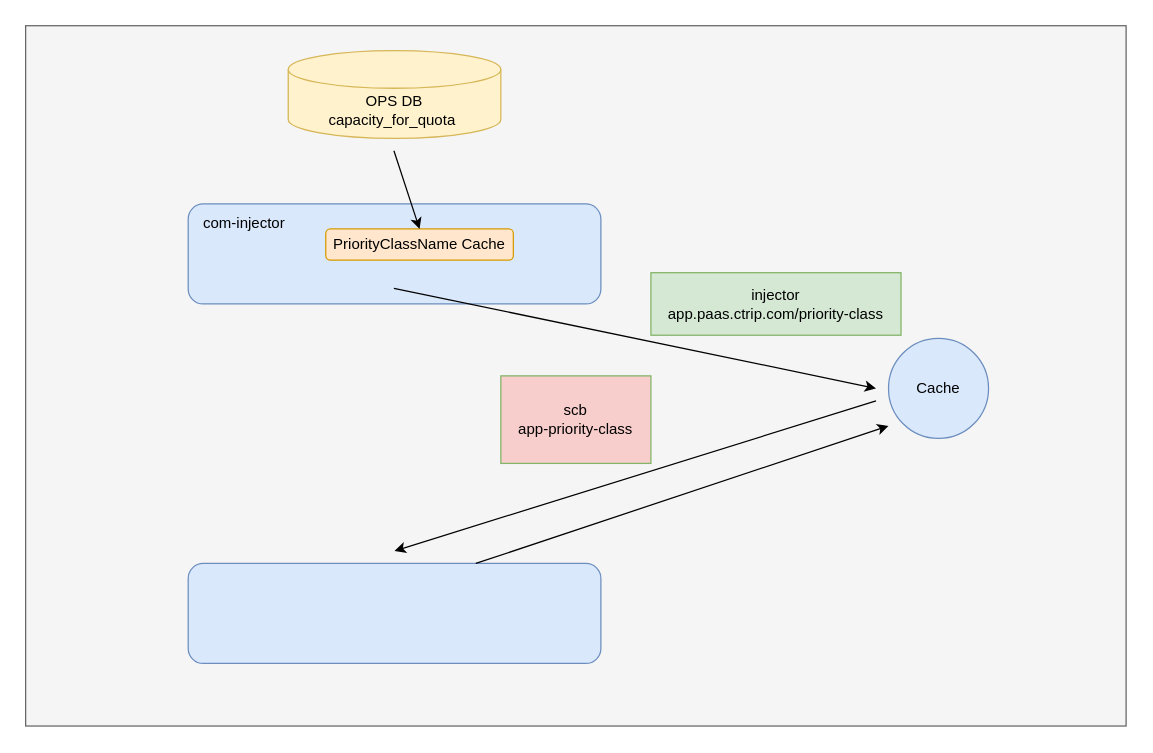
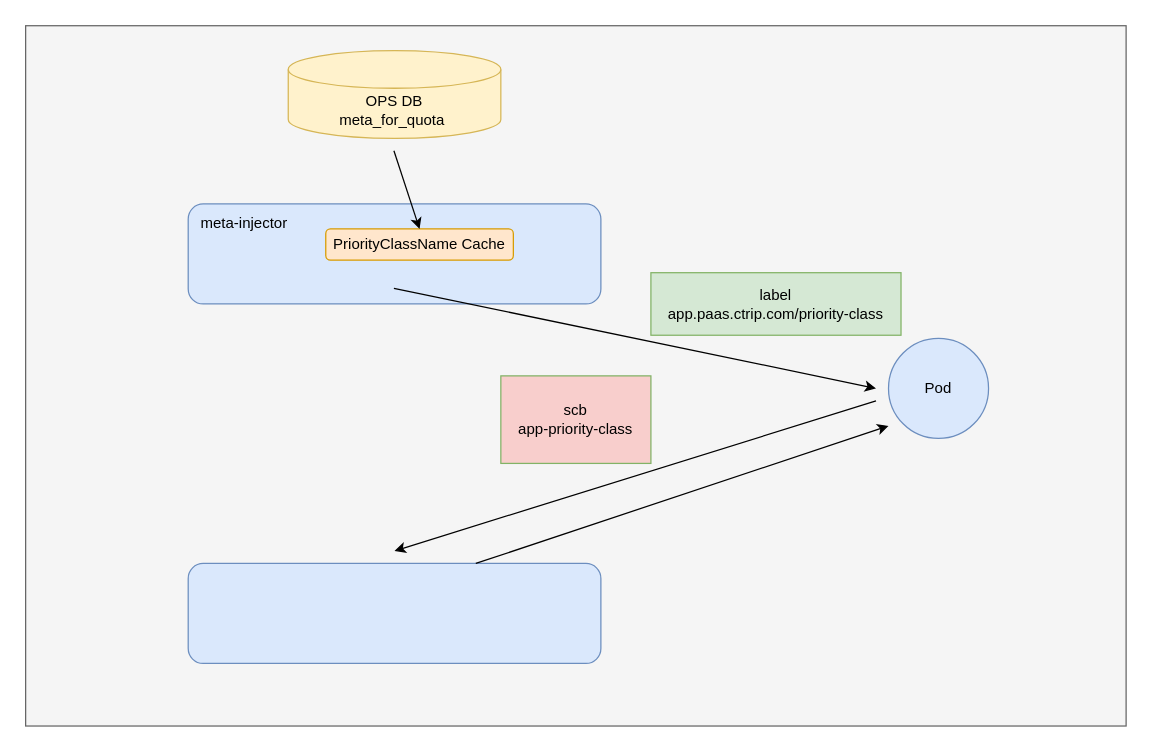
  <mxCell id="0" />
  <mxCell id="1" parent="0" />
  <mxCell id="2" value="" style="rounded=0;whiteSpace=wrap;html=1;fillColor=#f5f5f5;fontColor=#333333;strokeColor=#666666;" vertex="1" parent="1"><mxGeometry x="20" y="20" width="880" height="560" as="geometry" /></mxCell>
  <mxCell id="3" value="" style="group" vertex="1" connectable="0" parent="1"><mxGeometry x="150" y="162.5" width="330" height="80" as="geometry" /></mxCell>
  <mxCell id="4" value="" style="group" vertex="1" connectable="0" parent="3"><mxGeometry width="330" height="80" as="geometry" /></mxCell>
  <mxCell id="5" value="" style="rounded=1;whiteSpace=wrap;html=1;fillColor=#dae8fc;strokeColor=#6c8ebf;align=left;" vertex="1" parent="4"><mxGeometry width="330" height="80" as="geometry" /></mxCell>
- <mxCell id="6" value="com-injector" style="rounded=0;whiteSpace=wrap;html=1;fontColor=#000000;fillColor=none;strokeColor=none;" vertex="1" parent="4"><mxGeometry width="90" height="30" as="geometry" /></mxCell>
- <mxCell id="7" value="OPS DB&lt;br&gt;capacity_for_quota&amp;nbsp;" style="shape=cylinder3;whiteSpace=wrap;html=1;boundedLbl=1;backgroundOutline=1;size=15;fillColor=#fff2cc;strokeColor=#d6b656;" vertex="1" parent="1"><mxGeometry x="230" y="40" width="170" height="70" as="geometry" /></mxCell>
- <mxCell id="8" value="&lt;font color=&quot;#000000&quot;&gt;Cache&lt;/font&gt;" style="ellipse;whiteSpace=wrap;html=1;aspect=fixed;fillColor=#dae8fc;strokeColor=#6c8ebf;" vertex="1" parent="1"><mxGeometry x="710" y="270" width="80" height="80" as="geometry" /></mxCell>
+ <mxCell id="6" value="meta-injector" style="rounded=0;whiteSpace=wrap;html=1;fontColor=#000000;fillColor=none;strokeColor=none;" vertex="1" parent="4"><mxGeometry width="90" height="30" as="geometry" /></mxCell>
+ <mxCell id="7" value="OPS DB&lt;br&gt;meta_for_quota&amp;nbsp;" style="shape=cylinder3;whiteSpace=wrap;html=1;boundedLbl=1;backgroundOutline=1;size=15;fillColor=#fff2cc;strokeColor=#d6b656;" vertex="1" parent="1"><mxGeometry x="230" y="40" width="170" height="70" as="geometry" /></mxCell>
+ <mxCell id="8" value="&lt;font color=&quot;#000000&quot;&gt;Pod&lt;/font&gt;" style="ellipse;whiteSpace=wrap;html=1;aspect=fixed;fillColor=#dae8fc;strokeColor=#6c8ebf;" vertex="1" parent="1"><mxGeometry x="710" y="270" width="80" height="80" as="geometry" /></mxCell>
  <mxCell id="9" value="PriorityClassName Cache" style="rounded=1;whiteSpace=wrap;html=1;fillColor=#ffe6cc;strokeColor=#d79b00;" vertex="1" parent="1"><mxGeometry x="260" y="182.5" width="150" height="25" as="geometry" /></mxCell>
  <mxCell id="10" value="" style="endArrow=classic;html=1;rounded=0;fontColor=#000000;entryX=0.5;entryY=0;entryDx=0;entryDy=0;" edge="1" parent="1" target="9"><mxGeometry width="50" height="50" relative="1" as="geometry"><mxPoint x="314.5" y="120" as="sourcePoint" /><mxPoint x="315" y="180" as="targetPoint" /></mxGeometry></mxCell>
  <mxCell id="11" value="" style="endArrow=classic;html=1;rounded=0;fontColor=#000000;" edge="1" parent="1"><mxGeometry width="50" height="50" relative="1" as="geometry"><mxPoint x="314.5" y="230" as="sourcePoint" /><mxPoint x="700" y="310" as="targetPoint" /></mxGeometry></mxCell>
  <mxCell id="12" value="" style="group" vertex="1" connectable="0" parent="1"><mxGeometry x="150" y="450" width="330" height="80" as="geometry" /></mxCell>
  <mxCell id="13" value="" style="group" vertex="1" connectable="0" parent="12"><mxGeometry width="330" height="80" as="geometry" /></mxCell>
  <mxCell id="14" value="" style="rounded=1;whiteSpace=wrap;html=1;fillColor=#dae8fc;strokeColor=#6c8ebf;align=left;" vertex="1" parent="13"><mxGeometry width="330" height="80" as="geometry" /></mxCell>
  <mxCell id="15" value="scb&lt;br&gt;app-priority-class&lt;font color=&quot;#000000&quot;&gt;&lt;br&gt;&lt;/font&gt;" style="rounded=0;whiteSpace=wrap;html=1;fillColor=#f8cecc;strokeColor=#82b366;" vertex="1" parent="1"><mxGeometry x="400" y="300" width="120" height="70" as="geometry" /></mxCell>
  <mxCell id="16" value="" style="endArrow=classic;html=1;rounded=0;fontColor=#000000;" edge="1" parent="1"><mxGeometry width="50" height="50" relative="1" as="geometry"><mxPoint x="700" y="320" as="sourcePoint" /><mxPoint x="315" y="440" as="targetPoint" /></mxGeometry></mxCell>
  <mxCell id="17" value="" style="endArrow=classic;html=1;rounded=0;fontColor=#000000;" edge="1" parent="1"><mxGeometry width="50" height="50" relative="1" as="geometry"><mxPoint x="380" y="450" as="sourcePoint" /><mxPoint x="710" y="340" as="targetPoint" /></mxGeometry></mxCell>
- <mxCell id="18" value="injector&lt;br&gt;app.paas.ctrip.com/priority-class&lt;font color=&quot;#000000&quot;&gt;&lt;br&gt;&lt;/font&gt;" style="rounded=0;whiteSpace=wrap;html=1;fillColor=#d5e8d4;strokeColor=#82b366;" vertex="1" parent="1"><mxGeometry x="520" y="217.5" width="200" height="50" as="geometry" /></mxCell>
+ <mxCell id="18" value="label&lt;br&gt;app.paas.ctrip.com/priority-class&lt;font color=&quot;#000000&quot;&gt;&lt;br&gt;&lt;/font&gt;" style="rounded=0;whiteSpace=wrap;html=1;fillColor=#d5e8d4;strokeColor=#82b366;" vertex="1" parent="1"><mxGeometry x="520" y="217.5" width="200" height="50" as="geometry" /></mxCell>
